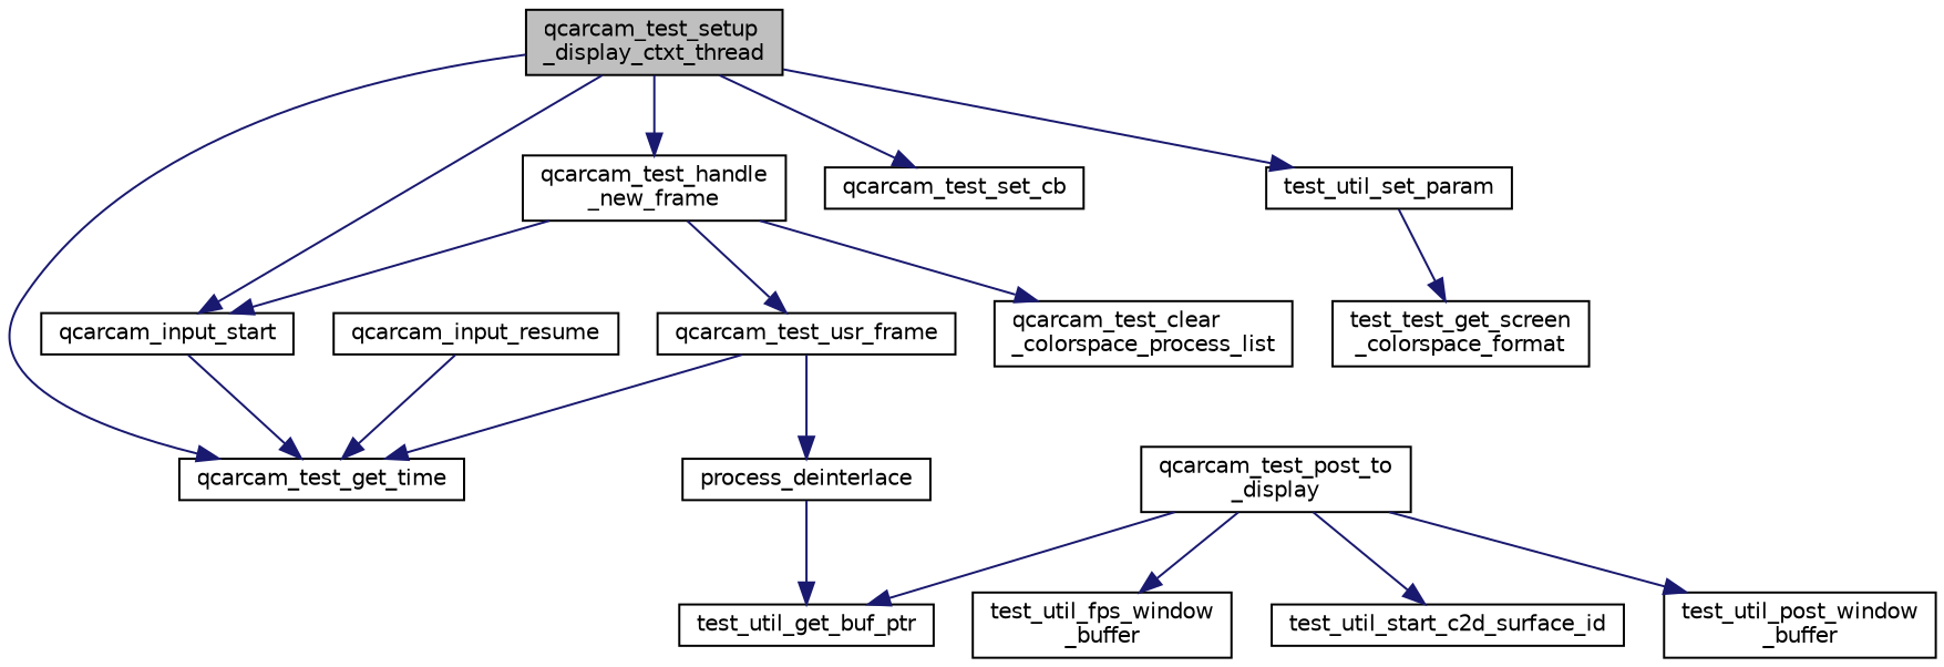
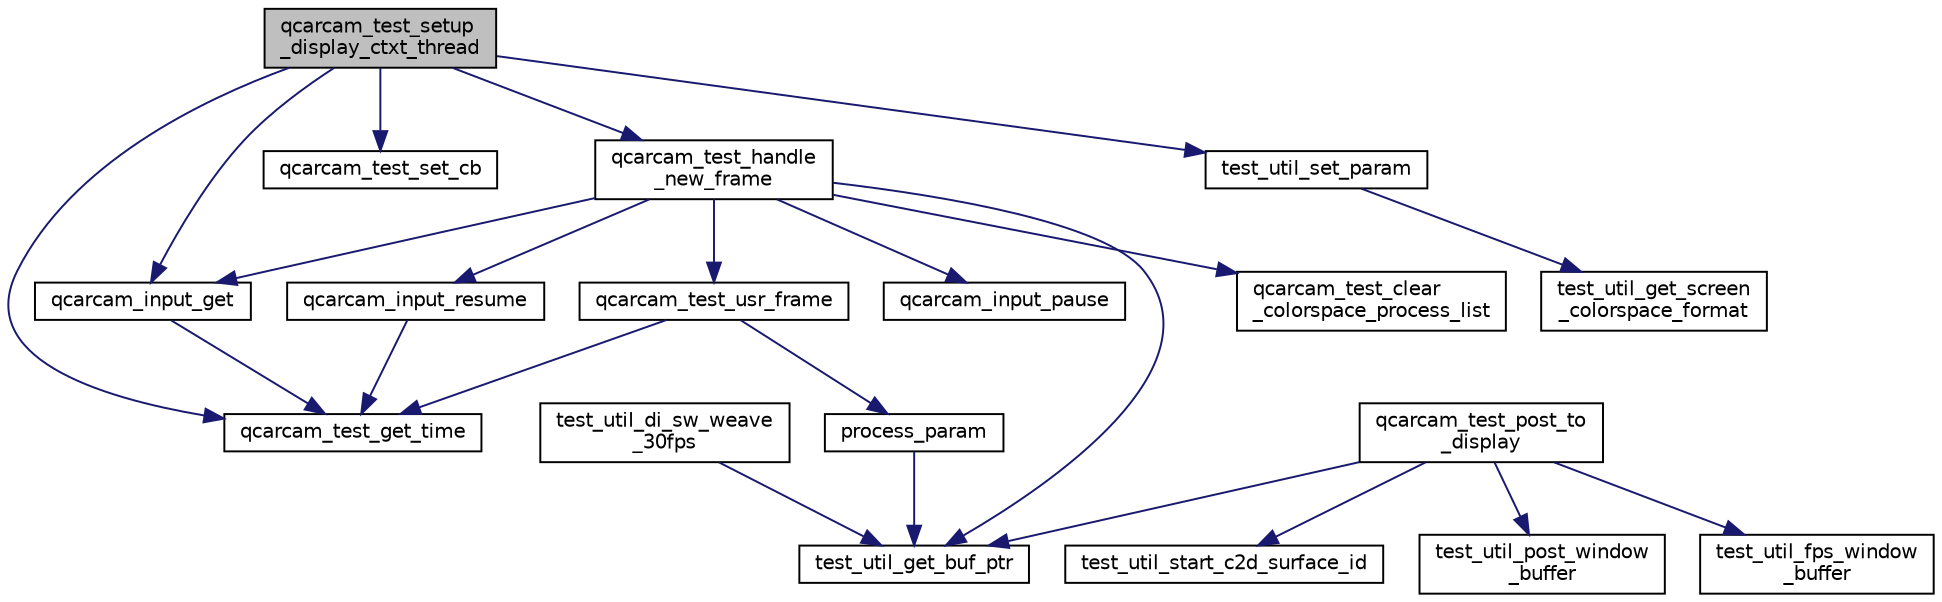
  digraph {
    rankdir=TB
    node [color=black fillcolor=white fontname=Helvetica fontsize=10 shape=record style=filled]
    edge [color=midnightblue fontname=Helvetica fontsize=10 labelfontname=Helvetica labelfontsize=10 style=solid]
    n1 [fillcolor=grey75 fontcolor=black height=0.2 label="qcarcam_test_setup\l_display_ctxt_thread" width=0.4]
-   n2 [height=0.2 label=qcarcam_input_start width=0.4]
+   n2 [height=0.2 label=qcarcam_input_get width=0.4]
    n3 [height=0.2 label=qcarcam_test_get_time width=0.4]
    n4 [height=0.2 label=qcarcam_test_set_cb width=0.4]
    n5 [height=0.2 label="qcarcam_test_handle\l_new_frame" width=0.4]
    n6 [height=0.2 label=test_util_set_param width=0.4]
+   n7 [height=0.2 label=qcarcam_input_pause width=0.4]
    n8 [height=0.2 label=qcarcam_input_resume width=0.4]
    n9 [height=0.2 label="qcarcam_test_clear\l_colorspace_process_list" width=0.4]
    n10 [height=0.2 label=qcarcam_test_usr_frame width=0.4]
    n11 [height=0.2 label=test_util_get_buf_ptr width=0.4]
-   n12 [height=0.2 label="test_test_get_screen\l_colorspace_format" width=0.4]
-   n13 [height=0.2 label=process_deinterlace width=0.4]
+   n12 [height=0.2 label="test_util_get_screen\l_colorspace_format" width=0.4]
+   n13 [height=0.2 label=process_param width=0.4]
    n14 [height=0.2 label="qcarcam_test_post_to\l_display" width=0.4]
    n15 [height=0.2 label="test_util_fps_window\l_buffer" width=0.4]
    n16 [height=0.2 label=test_util_start_c2d_surface_id width=0.4]
    n17 [height=0.2 label="test_util_post_window\l_buffer" width=0.4]
+   n18 [height=0.2 label="test_util_di_sw_weave\l_30fps" width=0.4]
    n1 -> n2
    n1 -> n3
    n1 -> n4
    n1 -> n5
    n1 -> n6
    n2 -> n3
    n5 -> n2
+   n5 -> n7
+   n5 -> n8
    n5 -> n9
    n5 -> n10
+   n5 -> n11
    n6 -> n12
    n8 -> n3
    n10 -> n3
    n10 -> n13
    n13 -> n11
    n14 -> n11
    n14 -> n15
    n14 -> n16
    n14 -> n17
+   n18 -> n11
  }
